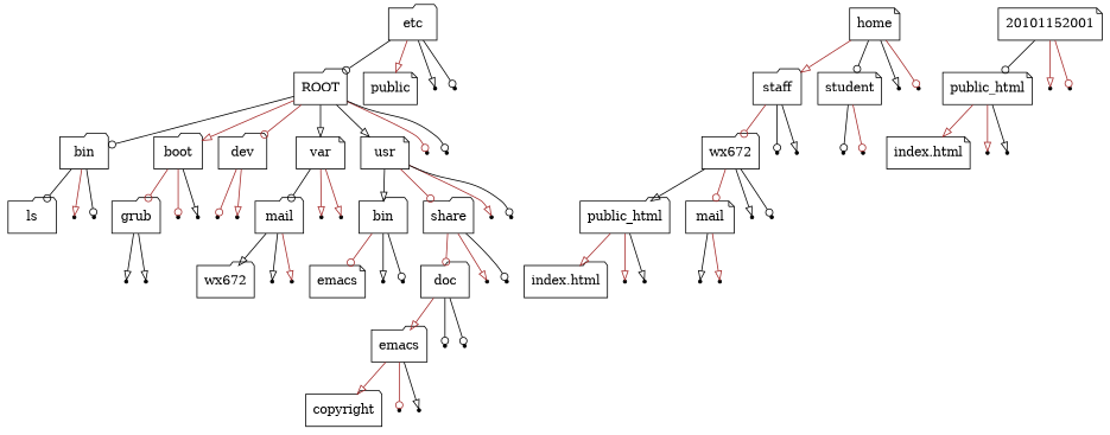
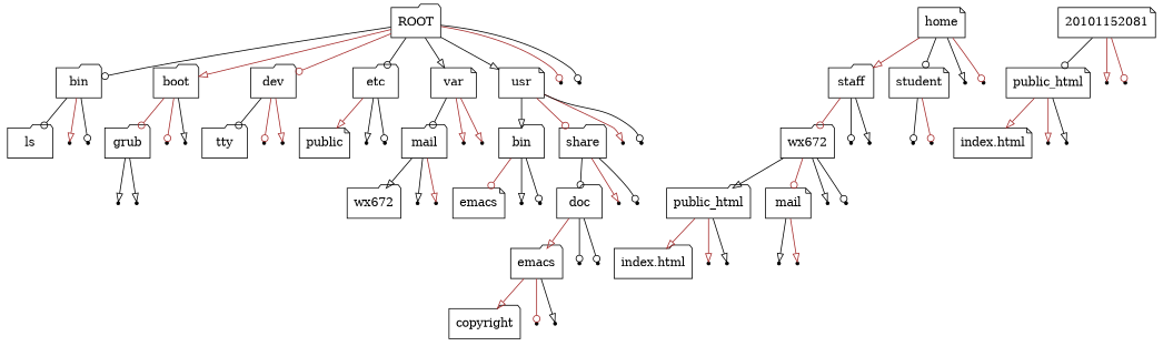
  digraph {
    node [shape=point]
    edge [arrowhead=onormal color=black]
    ROOT [shape=folder]
    bin [shape=folder]
    boot [shape=folder]
    dev [shape=folder]
    etc [shape=folder]
    var [shape=note]
    usr [shape=note]
    r1
    r2
    ls [shape=folder]
    bin0
    bin1
    grub [shape=folder]
    bt1
    bt2
+   tty [shape=folder]
    d1
    d2
    n19 [label=public shape=note]
    etc1
    etc2
    home [shape=note]
    staff [shape=folder]
    student [shape=note]
    h1
    h2
    n27 [label=mail shape=folder]
    v1
    v2
    n30 [label=bin shape=folder]
    n31 [label=share shape=folder]
    u1
    u2
    g1
    g2
    wx672 [shape=folder]
    staff1
    staff2
    stud1
    stud2
    n41 [label=wx672 shape=folder]
    vm1
    vm2
    n44 [label=emacs shape=note]
    ub1
    ub2
    doc [shape=folder]
    us1
    us2
    public_html [shape=folder]
    mail [shape=note]
    w1
    w2
-   20101152001 [shape=note]
+   20101152001 [shape=note label=20101152081]
    n55 [label=public_html shape=note]
    20101
    20102
    n58 [label="index.html" shape=folder]
    pub1
    pub2
    mail1
    mail2
    n63 [label="index.html" shape=note]
    pub21
    pub22
    emacs [shape=folder]
    usdoc1
    usdoc2
    copyright [shape=folder]
    e1
    e2
    ROOT -> bin [arrowhead=odot]
    ROOT -> boot [color=brown]
    ROOT -> dev [arrowhead=odot color=brown]
-   etc -> ROOT [arrowhead=odot]
+   ROOT -> etc [arrowhead=odot]
    ROOT -> var
    ROOT -> usr
    ROOT -> r1 [arrowhead=odot color=brown]
    ROOT -> r2 [arrowhead=odot]
    bin -> ls [arrowhead=odot]
    bin -> bin0 [color=brown]
    bin -> bin1 [arrowhead=odot]
    boot -> grub [arrowhead=odot color=brown]
    boot -> bt1 [arrowhead=odot color=brown]
    boot -> bt2
+   dev -> tty [arrowhead=odot]
    dev -> d1 [arrowhead=odot color=brown]
    dev -> d2 [color=brown]
    etc -> n19 [color=brown]
    etc -> etc1
    etc -> etc2 [arrowhead=odot]
    var -> n27 [arrowhead=odot]
    var -> v1 [color=brown]
    var -> v2 [color=brown]
    usr -> n30
    usr -> n31 [arrowhead=odot color=brown]
    usr -> u1 [color=brown]
    usr -> u2 [arrowhead=odot]
    grub -> g1
    grub -> g2
    home -> staff [color=brown]
    home -> student [arrowhead=odot]
    home -> h1
    home -> h2 [arrowhead=odot color=brown]
    staff -> wx672 [arrowhead=odot color=brown]
    staff -> staff1 [arrowhead=odot]
    staff -> staff2
    student -> stud1 [arrowhead=odot]
    student -> stud2 [arrowhead=odot color=brown]
    n27 -> n41
    n27 -> vm1
    n27 -> vm2 [color=brown]
    n30 -> n44 [arrowhead=odot color=brown]
    n30 -> ub1
    n30 -> ub2 [arrowhead=odot]
-   n31 -> doc [arrowhead=odot color=brown]
+   n31 -> doc [arrowhead=odot]
    n31 -> us1 [color=brown]
    n31 -> us2 [arrowhead=odot]
    wx672 -> public_html
    wx672 -> mail [arrowhead=odot color=brown]
    wx672 -> w1
    wx672 -> w2 [arrowhead=odot]
    doc -> emacs [color=brown]
    doc -> usdoc1 [arrowhead=odot]
    doc -> usdoc2 [arrowhead=odot]
    public_html -> n58 [color=brown]
    public_html -> pub1 [color=brown]
    public_html -> pub2
    mail -> mail1
    mail -> mail2 [color=brown]
    20101152001 -> n55 [arrowhead=odot]
    20101152001 -> 20101 [color=brown]
    20101152001 -> 20102 [arrowhead=odot color=brown]
    n55 -> n63 [color=brown]
    n55 -> pub21 [color=brown]
    n55 -> pub22
    emacs -> copyright [color=brown]
    emacs -> e1 [arrowhead=odot color=brown]
    emacs -> e2
  }
